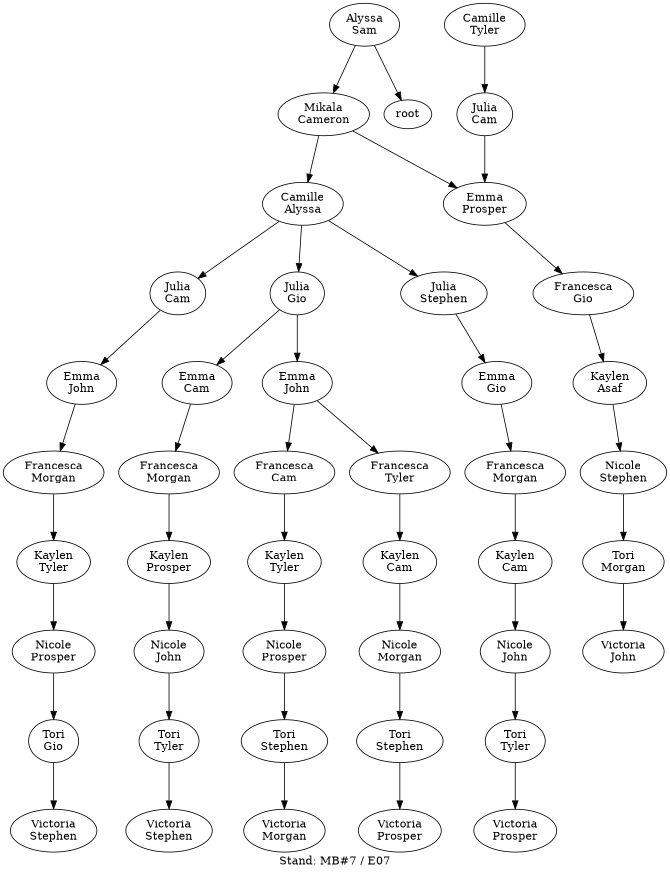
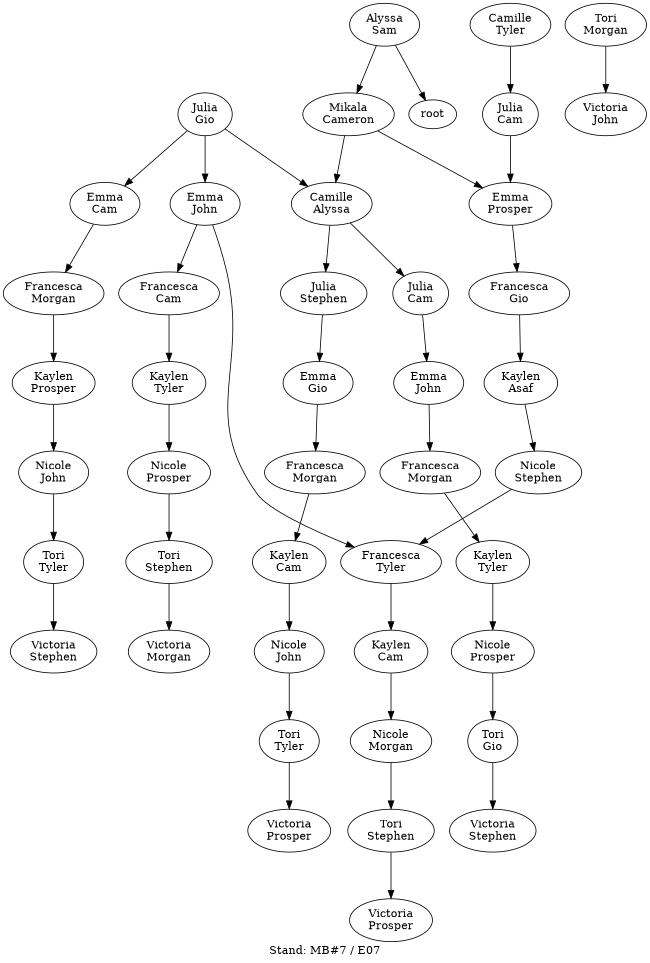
  digraph {
    label="Stand: MB#7 / E07"
    labelloc=b
    ranksep=0.8
    n1 [label="Alyssa\nSam"]
    n2 [label="Mikala\nCameron"]
    root
    n4 [label="Camille\nAlyssa"]
    n5 [label="Emma\nProsper"]
    n6 [label="Julia\nCam"]
    n7 [label="Julia\nGio"]
    n8 [label="Julia\nStephen"]
    n9 [label="Camille\nTyler"]
    n10 [label="Julia\nCam"]
    n11 [label="Emma\nJohn"]
    n12 [label="Emma\nCam"]
    n13 [label="Emma\nJohn"]
    n14 [label="Emma\nGio"]
    n15 [label="Francesca\nMorgan"]
    n16 [label="Kaylen\nTyler"]
    n17 [label="Nicole\nProsper"]
    n18 [label="Tori\nGio"]
    n19 [label="Victoria\nStephen"]
    n20 [label="Francesca\nMorgan"]
    n21 [label="Francesca\nCam"]
    n22 [label="Francesca\nTyler"]
    n23 [label="Kaylen\nProsper"]
    n24 [label="Nicole\nJohn"]
    n25 [label="Tori\nTyler"]
    n26 [label="Victoria\nStephen"]
    n27 [label="Francesca\nGio"]
    n28 [label="Kaylen\nAsaf"]
    n29 [label="Nicole\nStephen"]
    n30 [label="Tori\nMorgan"]
    n31 [label="Victoria\nJohn"]
    n32 [label="Kaylen\nTyler"]
    n33 [label="Kaylen\nCam"]
    n34 [label="Nicole\nProsper"]
    n35 [label="Tori\nStephen"]
    n36 [label="Victoria\nMorgan"]
    n37 [label="Nicole\nMorgan"]
    n38 [label="Tori\nStephen"]
    n39 [label="Victoria\nProsper"]
    n40 [label="Francesca\nMorgan"]
    n41 [label="Kaylen\nCam"]
    n42 [label="Nicole\nJohn"]
    n43 [label="Tori\nTyler"]
    n44 [label="Victoria\nProsper"]
    n1 -> n2
    n1 -> root
    n2 -> n4
    n2 -> n5
    n4 -> n6
-   n4 -> n7
+   n7 -> n4
    n4 -> n8
    n5 -> n27
    n6 -> n11
    n7 -> n12
    n7 -> n13
    n8 -> n14
    n9 -> n10
    n10 -> n5
    n11 -> n15
    n12 -> n20
    n13 -> n21
    n13 -> n22
    n14 -> n40
    n15 -> n16
    n16 -> n17
    n17 -> n18
    n18 -> n19
    n20 -> n23
    n21 -> n32
    n22 -> n33
    n23 -> n24
    n24 -> n25
    n25 -> n26
    n27 -> n28
    n28 -> n29
-   n29 -> n30
+   n29 -> n22
    n30 -> n31
    n32 -> n34
    n33 -> n37
    n34 -> n35
    n35 -> n36
    n37 -> n38
    n38 -> n39
    n40 -> n41
    n41 -> n42
    n42 -> n43
    n43 -> n44
  }
